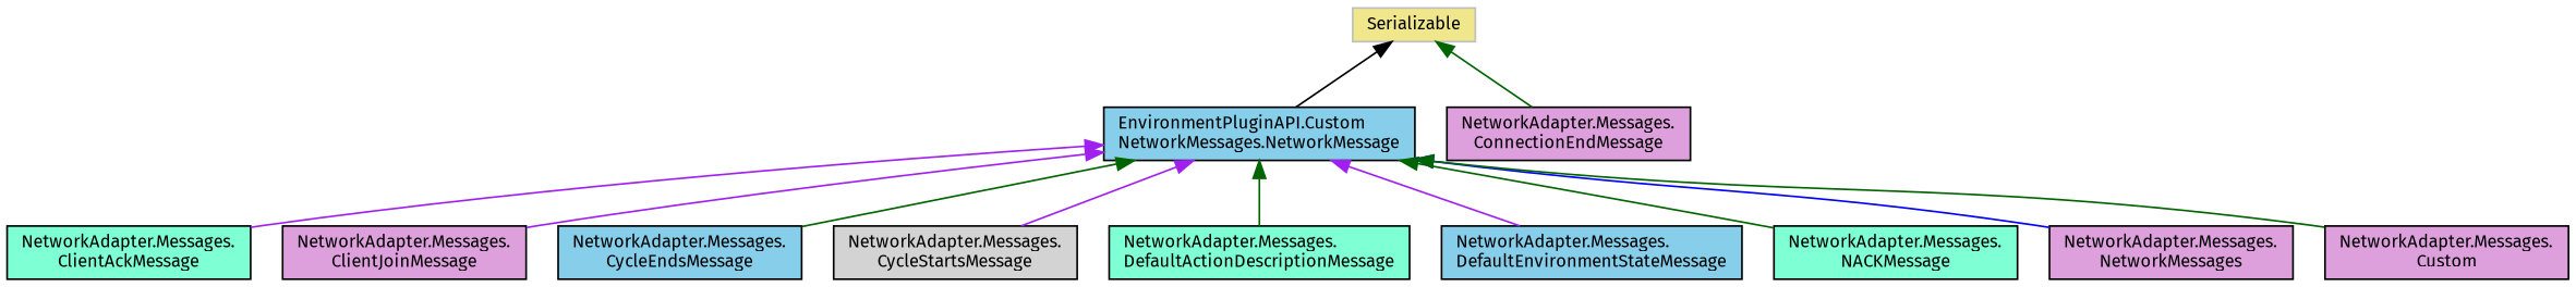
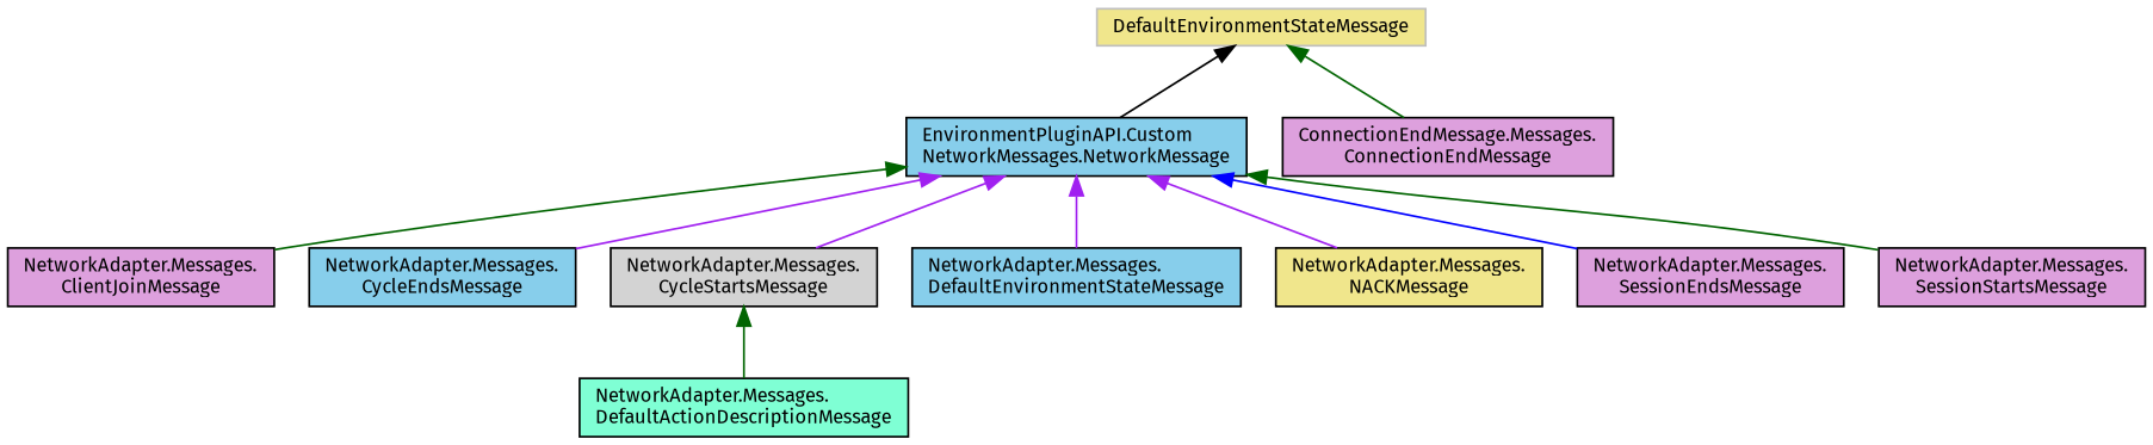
  digraph {
    fontname="Fira Sans"
    rankdir=TB
    node [color=black fillcolor=plum fontname="Fira Sans" fontsize=10 shape=record style=filled]
    edge [color=darkgreen dir=back fontname="Fira Sans" fontsize=10 labelfontname=Helvetica labelfontsize=10 style=solid]
    n1 [fillcolor=skyblue fontcolor=black height=0.2 label="EnvironmentPluginAPI.Custom\lNetworkMessages.NetworkMessage" width=0.4]
-   n2 [fillcolor=aquamarine height=0.2 label="NetworkAdapter.Messages.\lClientAckMessage" width=0.4]
    n3 [height=0.2 label="NetworkAdapter.Messages.\lClientJoinMessage" width=0.4]
    n4 [fillcolor=skyblue height=0.2 label="NetworkAdapter.Messages.\lCycleEndsMessage" width=0.4]
    n5 [fillcolor=lightgrey height=0.2 label="NetworkAdapter.Messages.\lCycleStartsMessage" width=0.4]
    n6 [fillcolor=aquamarine height=0.2 label="NetworkAdapter.Messages.\lDefaultActionDescriptionMessage" width=0.4]
    n7 [fillcolor=skyblue height=0.2 label="NetworkAdapter.Messages.\lDefaultEnvironmentStateMessage" width=0.4]
-   n8 [fillcolor=aquamarine height=0.2 label="NetworkAdapter.Messages.\lNACKMessage" width=0.4]
-   n9 [height=0.2 label="NetworkAdapter.Messages.\lNetworkMessages" width=0.4]
-   n10 [height=0.2 label="NetworkAdapter.Messages.\lCustom" width=0.4]
-   n11 [height=0.2 label="NetworkAdapter.Messages.\lConnectionEndMessage" width=0.4]
-   n12 [color=grey75 fillcolor=khaki height=0.2 label=Serializable width=0.4]
-   n1 -> n2 [color=purple]
-   n1 -> n3 [color=purple]
-   n1 -> n4
+   n8 [fillcolor=khaki height=0.2 label="NetworkAdapter.Messages.\lNACKMessage" width=0.4]
+   n9 [height=0.2 label="NetworkAdapter.Messages.\lSessionEndsMessage" width=0.4]
+   n10 [height=0.2 label="NetworkAdapter.Messages.\lSessionStartsMessage" width=0.4]
+   n11 [height=0.2 label="ConnectionEndMessage.Messages.\lConnectionEndMessage" width=0.4]
+   n12 [color=grey75 fillcolor=khaki height=0.2 label=DefaultEnvironmentStateMessage width=0.4]
+   n1 -> n3
+   n1 -> n4 [color=purple]
    n1 -> n5 [color=purple]
-   n1 -> n6
+   n5 -> n6
    n1 -> n7 [color=purple]
-   n1 -> n8
+   n1 -> n8 [color=purple]
    n1 -> n9 [color=blue]
    n1 -> n10
    n12 -> n1 [color=black]
    n12 -> n11
  }
